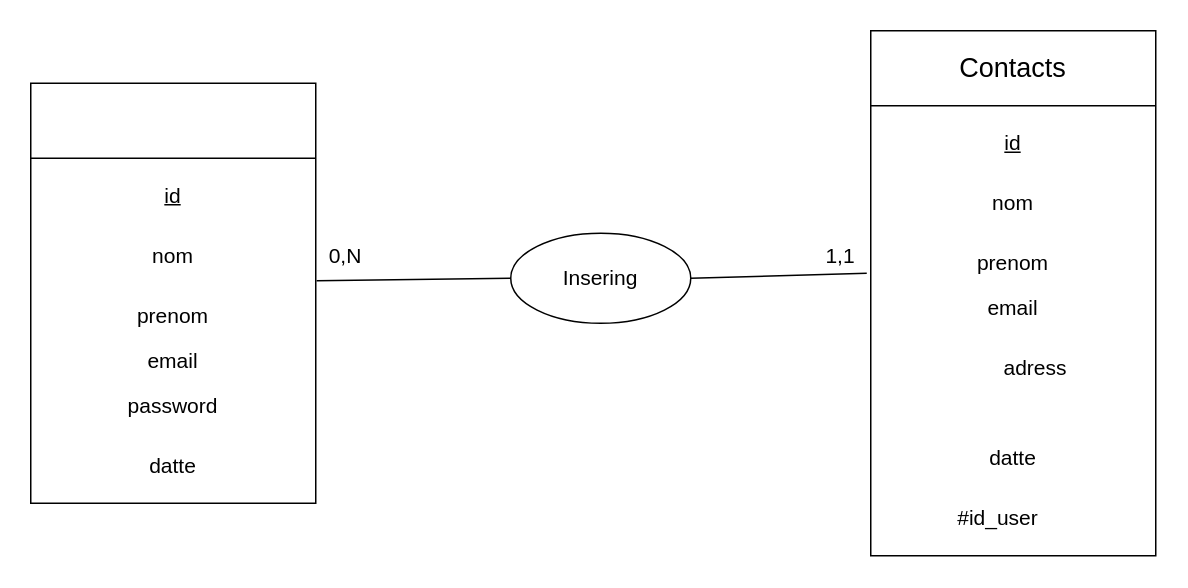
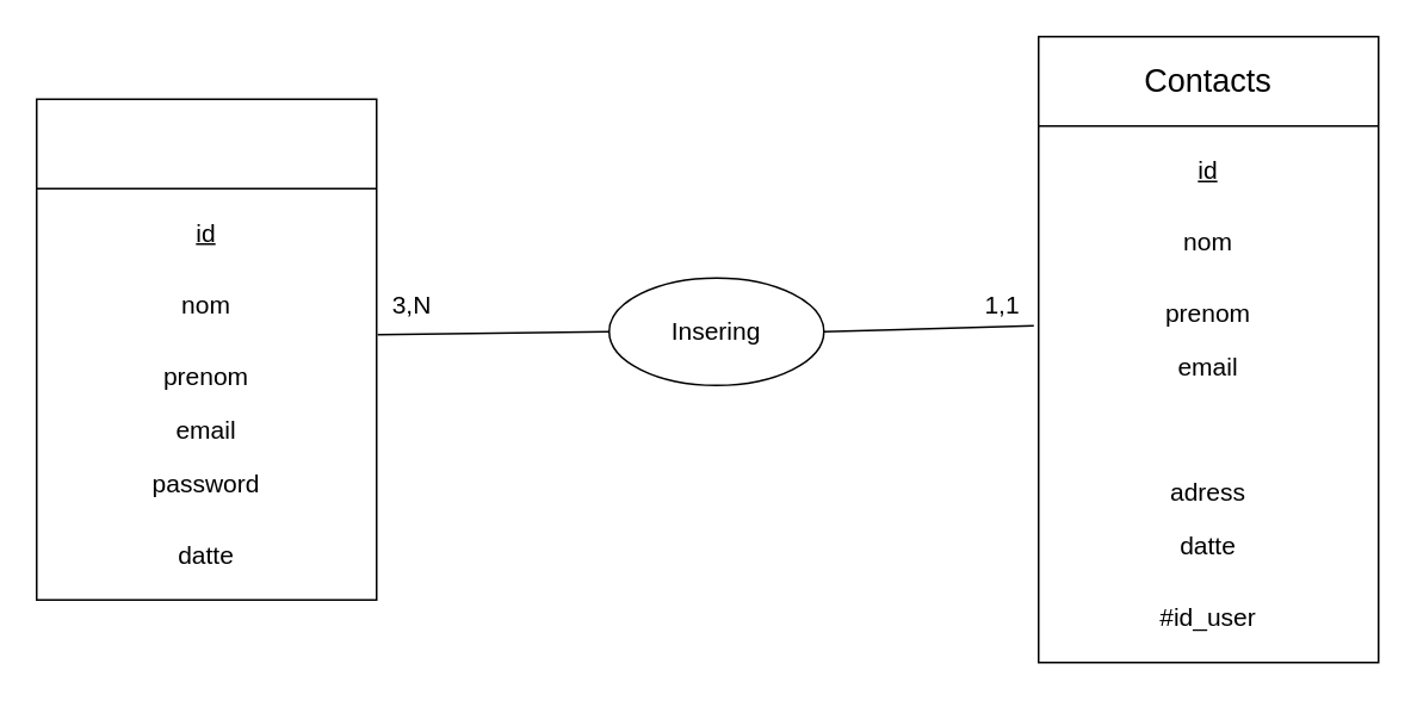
  <mxCell id="0" />
  <mxCell id="1" parent="0" />
  <mxCell id="2" value="" style="rounded=0;whiteSpace=wrap;html=1;" vertex="1" parent="1"><mxGeometry x="20" y="55" width="190" height="280" as="geometry" /></mxCell>
  <mxCell id="3" value="" style="endArrow=none;html=1;" edge="1" parent="1" target="2"><mxGeometry width="50" height="50" relative="1" as="geometry"><mxPoint x="20" y="105" as="sourcePoint" /><mxPoint x="120" y="105" as="targetPoint" /><Array as="points"><mxPoint x="210" y="105" /></Array></mxGeometry></mxCell>
  <mxCell id="4" value="&lt;font style=&quot;font-size: 14px;&quot;&gt;&lt;u&gt;id&lt;/u&gt;&lt;/font&gt;" style="text;html=1;strokeColor=none;fillColor=none;align=center;verticalAlign=middle;whiteSpace=wrap;rounded=0;" vertex="1" parent="1"><mxGeometry x="85" y="115" width="60" height="30" as="geometry" /></mxCell>
  <mxCell id="5" value="&lt;font style=&quot;font-size: 14px;&quot;&gt;nom&lt;/font&gt;" style="text;html=1;strokeColor=none;fillColor=none;align=center;verticalAlign=middle;whiteSpace=wrap;rounded=0;" vertex="1" parent="1"><mxGeometry x="85" y="155" width="60" height="30" as="geometry" /></mxCell>
  <mxCell id="6" value="&lt;font style=&quot;font-size: 14px;&quot;&gt;prenom&lt;/font&gt;" style="text;html=1;strokeColor=none;fillColor=none;align=center;verticalAlign=middle;whiteSpace=wrap;rounded=0;" vertex="1" parent="1"><mxGeometry x="85" y="195" width="60" height="30" as="geometry" /></mxCell>
  <mxCell id="7" value="&lt;font style=&quot;font-size: 14px;&quot;&gt;email&lt;/font&gt;" style="text;html=1;strokeColor=none;fillColor=none;align=center;verticalAlign=middle;whiteSpace=wrap;rounded=0;" vertex="1" parent="1"><mxGeometry x="85" y="225" width="60" height="30" as="geometry" /></mxCell>
  <mxCell id="8" value="&lt;font style=&quot;font-size: 14px;&quot;&gt;password&lt;/font&gt;" style="text;html=1;strokeColor=none;fillColor=none;align=center;verticalAlign=middle;whiteSpace=wrap;rounded=0;" vertex="1" parent="1"><mxGeometry x="85" y="255" width="60" height="30" as="geometry" /></mxCell>
  <mxCell id="9" value="&lt;font style=&quot;font-size: 14px;&quot;&gt;datte&lt;/font&gt;" style="text;html=1;strokeColor=none;fillColor=none;align=center;verticalAlign=middle;whiteSpace=wrap;rounded=0;" vertex="1" parent="1"><mxGeometry x="85" y="295" width="60" height="30" as="geometry" /></mxCell>
  <mxCell id="10" value="" style="rounded=0;whiteSpace=wrap;html=1;" vertex="1" parent="1"><mxGeometry x="580" y="20" width="190" height="350" as="geometry" /></mxCell>
  <mxCell id="11" value="" style="endArrow=none;html=1;" edge="1" parent="1" target="10"><mxGeometry width="50" height="50" relative="1" as="geometry"><mxPoint x="580" y="70" as="sourcePoint" /><mxPoint x="680" y="70" as="targetPoint" /><Array as="points"><mxPoint x="770" y="70" /></Array></mxGeometry></mxCell>
  <mxCell id="12" value="&lt;font style=&quot;font-size: 18px;&quot;&gt;Contacts&lt;/font&gt;" style="text;html=1;strokeColor=none;fillColor=none;align=center;verticalAlign=middle;whiteSpace=wrap;rounded=0;" vertex="1" parent="1"><mxGeometry x="605" y="20" width="140" height="50" as="geometry" /></mxCell>
  <mxCell id="13" value="&lt;font style=&quot;font-size: 14px;&quot;&gt;&lt;u&gt;id&lt;/u&gt;&lt;/font&gt;" style="text;html=1;strokeColor=none;fillColor=none;align=center;verticalAlign=middle;whiteSpace=wrap;rounded=0;" vertex="1" parent="1"><mxGeometry x="645" y="80" width="60" height="30" as="geometry" /></mxCell>
  <mxCell id="14" value="&lt;font style=&quot;font-size: 14px;&quot;&gt;nom&lt;/font&gt;" style="text;html=1;strokeColor=none;fillColor=none;align=center;verticalAlign=middle;whiteSpace=wrap;rounded=0;" vertex="1" parent="1"><mxGeometry x="645" y="120" width="60" height="30" as="geometry" /></mxCell>
  <mxCell id="15" value="&lt;font style=&quot;font-size: 14px;&quot;&gt;prenom&lt;/font&gt;" style="text;html=1;strokeColor=none;fillColor=none;align=center;verticalAlign=middle;whiteSpace=wrap;rounded=0;" vertex="1" parent="1"><mxGeometry x="645" y="160" width="60" height="30" as="geometry" /></mxCell>
  <mxCell id="16" value="&lt;font style=&quot;font-size: 14px;&quot;&gt;email&lt;/font&gt;" style="text;html=1;strokeColor=none;fillColor=none;align=center;verticalAlign=middle;whiteSpace=wrap;rounded=0;" vertex="1" parent="1"><mxGeometry x="645" y="190" width="60" height="30" as="geometry" /></mxCell>
- <mxCell id="17" value="&lt;font style=&quot;font-size: 14px;&quot;&gt;adress&lt;/font&gt;" style="text;html=1;strokeColor=none;fillColor=none;align=center;verticalAlign=middle;whiteSpace=wrap;rounded=0;" vertex="1" parent="1"><mxGeometry x="660" y="230" width="60" height="30" as="geometry" /></mxCell>
+ <mxCell id="17" value="&lt;font style=&quot;font-size: 14px;&quot;&gt;adress&lt;/font&gt;" style="text;html=1;strokeColor=none;fillColor=none;align=center;verticalAlign=middle;whiteSpace=wrap;rounded=0;" vertex="1" parent="1"><mxGeometry x="645" y="260" width="60" height="30" as="geometry" /></mxCell>
  <mxCell id="18" value="&lt;font style=&quot;font-size: 14px;&quot;&gt;datte&lt;/font&gt;" style="text;html=1;strokeColor=none;fillColor=none;align=center;verticalAlign=middle;whiteSpace=wrap;rounded=0;" vertex="1" parent="1"><mxGeometry x="645" y="290" width="60" height="30" as="geometry" /></mxCell>
- <mxCell id="19" value="&lt;span style=&quot;font-size: 14px;&quot;&gt;#id_user&lt;/span&gt;" style="text;html=1;strokeColor=none;fillColor=none;align=center;verticalAlign=middle;whiteSpace=wrap;rounded=0;" vertex="1" parent="1"><mxGeometry x="635" y="330" width="60" height="30" as="geometry" /></mxCell>
+ <mxCell id="19" value="&lt;span style=&quot;font-size: 14px;&quot;&gt;#id_user&lt;/span&gt;" style="text;html=1;strokeColor=none;fillColor=none;align=center;verticalAlign=middle;whiteSpace=wrap;rounded=0;" vertex="1" parent="1"><mxGeometry x="645" y="330" width="60" height="30" as="geometry" /></mxCell>
  <mxCell id="20" value="" style="ellipse;whiteSpace=wrap;html=1;fontSize=14;" vertex="1" parent="1"><mxGeometry x="340" y="155" width="120" height="60" as="geometry" /></mxCell>
  <mxCell id="21" value="" style="endArrow=none;html=1;fontSize=14;exitX=1.003;exitY=0.47;exitDx=0;exitDy=0;entryX=0;entryY=0.5;entryDx=0;entryDy=0;exitPerimeter=0;" edge="1" parent="1" source="2" target="20"><mxGeometry width="50" height="50" relative="1" as="geometry"><mxPoint x="220" y="205" as="sourcePoint" /><mxPoint x="320" y="180" as="targetPoint" /></mxGeometry></mxCell>
  <mxCell id="22" value="" style="endArrow=none;html=1;fontSize=14;exitX=1;exitY=0.5;exitDx=0;exitDy=0;entryX=-0.014;entryY=0.462;entryDx=0;entryDy=0;entryPerimeter=0;" edge="1" parent="1" source="20" target="10"><mxGeometry width="50" height="50" relative="1" as="geometry"><mxPoint x="490" y="210" as="sourcePoint" /><mxPoint x="540" y="160" as="targetPoint" /></mxGeometry></mxCell>
- <mxCell id="23" value="0,N" style="text;html=1;strokeColor=none;fillColor=none;align=center;verticalAlign=middle;whiteSpace=wrap;rounded=0;fontSize=14;" vertex="1" parent="1"><mxGeometry x="200" y="155" width="60" height="30" as="geometry" /></mxCell>
+ <mxCell id="23" value="3,N" style="text;html=1;strokeColor=none;fillColor=none;align=center;verticalAlign=middle;whiteSpace=wrap;rounded=0;fontSize=14;" vertex="1" parent="1"><mxGeometry x="200" y="155" width="60" height="30" as="geometry" /></mxCell>
  <mxCell id="24" value="1,1" style="text;html=1;strokeColor=none;fillColor=none;align=center;verticalAlign=middle;whiteSpace=wrap;rounded=0;fontSize=14;" vertex="1" parent="1"><mxGeometry x="530" y="155" width="60" height="30" as="geometry" /></mxCell>
  <mxCell id="25" value="Insering" style="text;html=1;strokeColor=none;fillColor=none;align=center;verticalAlign=middle;whiteSpace=wrap;rounded=0;fontSize=14;" vertex="1" parent="1"><mxGeometry x="370" y="170" width="60" height="30" as="geometry" /></mxCell>
